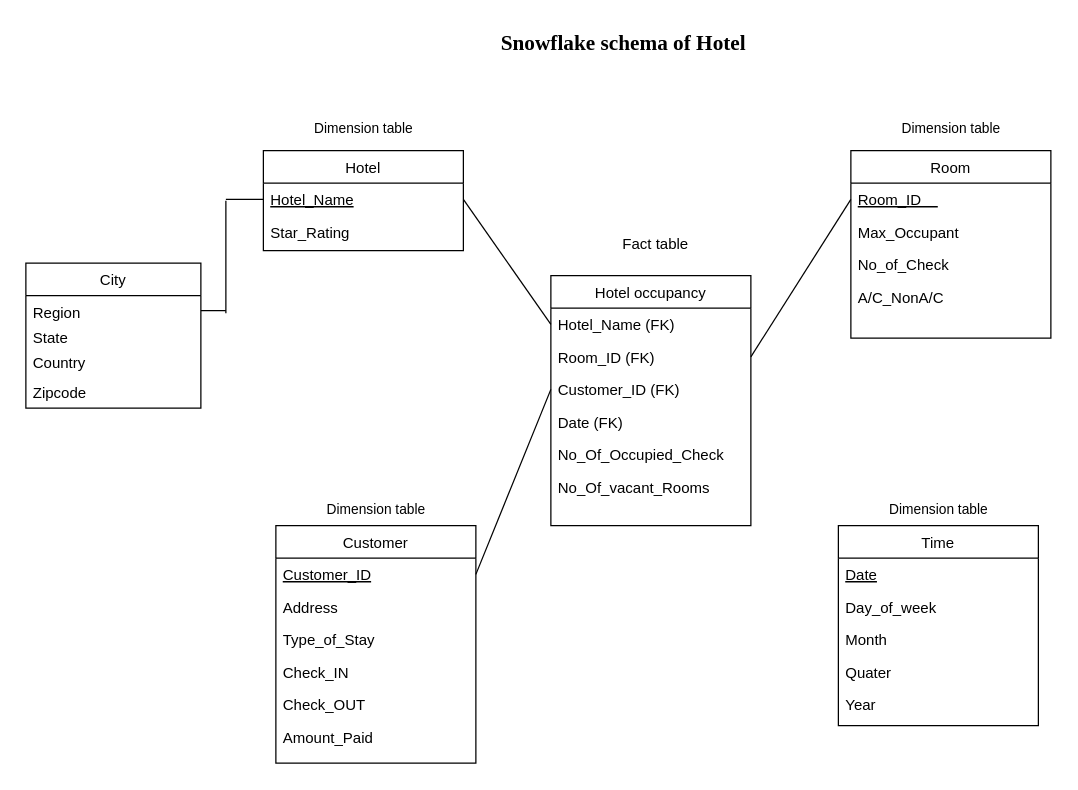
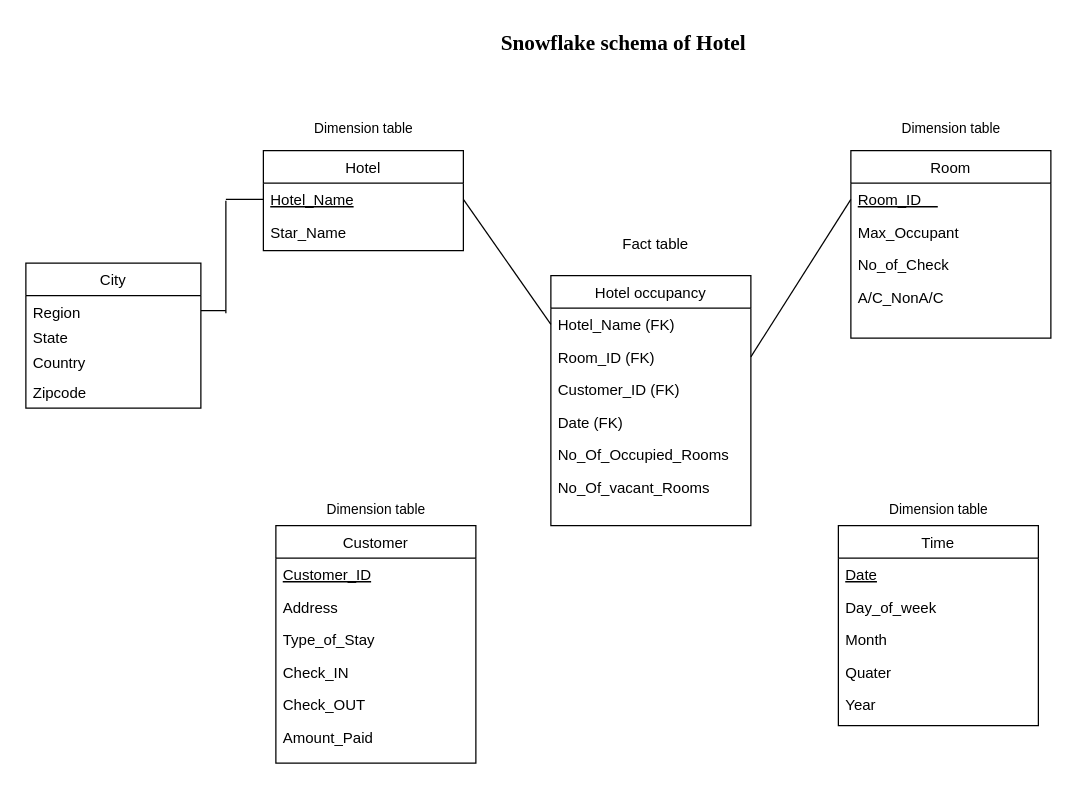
  <mxCell id="0" />
  <mxCell id="1" parent="0" />
  <mxCell id="2" value="Hotel" style="swimlane;fontStyle=0;align=center;verticalAlign=top;childLayout=stackLayout;horizontal=1;startSize=26;horizontalStack=0;resizeParent=1;resizeLast=0;collapsible=1;marginBottom=0;rounded=0;shadow=0;strokeWidth=1;" vertex="1" parent="1"><mxGeometry x="210" y="120" width="160" height="80" as="geometry"><mxRectangle x="230" y="140" width="160" height="26" as="alternateBounds" /></mxGeometry></mxCell>
  <mxCell id="3" value="Hotel_Name" style="text;align=left;verticalAlign=top;spacingLeft=4;spacingRight=4;overflow=hidden;rotatable=0;points=[[0,0.5],[1,0.5]];portConstraint=eastwest;fontStyle=4" vertex="1" parent="2"><mxGeometry y="26" width="160" height="26" as="geometry" /></mxCell>
- <mxCell id="4" value="Star_Rating" style="text;align=left;verticalAlign=top;spacingLeft=4;spacingRight=4;overflow=hidden;rotatable=0;points=[[0,0.5],[1,0.5]];portConstraint=eastwest;rounded=0;shadow=0;html=0;" vertex="1" parent="2"><mxGeometry y="52" width="160" height="26" as="geometry" /></mxCell>
+ <mxCell id="4" value="Star_Name" style="text;align=left;verticalAlign=top;spacingLeft=4;spacingRight=4;overflow=hidden;rotatable=0;points=[[0,0.5],[1,0.5]];portConstraint=eastwest;rounded=0;shadow=0;html=0;" vertex="1" parent="2"><mxGeometry y="52" width="160" height="26" as="geometry" /></mxCell>
  <mxCell id="5" value="Customer" style="swimlane;fontStyle=0;align=center;verticalAlign=top;childLayout=stackLayout;horizontal=1;startSize=26;horizontalStack=0;resizeParent=1;resizeLast=0;collapsible=1;marginBottom=0;rounded=0;shadow=0;strokeWidth=1;" vertex="1" parent="1"><mxGeometry x="220" y="420" width="160" height="190" as="geometry"><mxRectangle x="130" y="380" width="160" height="26" as="alternateBounds" /></mxGeometry></mxCell>
  <mxCell id="6" value="Customer_ID" style="text;align=left;verticalAlign=top;spacingLeft=4;spacingRight=4;overflow=hidden;rotatable=0;points=[[0,0.5],[1,0.5]];portConstraint=eastwest;fontStyle=4" vertex="1" parent="5"><mxGeometry y="26" width="160" height="26" as="geometry" /></mxCell>
  <mxCell id="7" value="Address" style="text;align=left;verticalAlign=top;spacingLeft=4;spacingRight=4;overflow=hidden;rotatable=0;points=[[0,0.5],[1,0.5]];portConstraint=eastwest;rounded=0;shadow=0;html=0;" vertex="1" parent="5"><mxGeometry y="52" width="160" height="26" as="geometry" /></mxCell>
  <mxCell id="8" value="Type_of_Stay" style="text;align=left;verticalAlign=top;spacingLeft=4;spacingRight=4;overflow=hidden;rotatable=0;points=[[0,0.5],[1,0.5]];portConstraint=eastwest;fontStyle=0" vertex="1" parent="5"><mxGeometry y="78" width="160" height="26" as="geometry" /></mxCell>
  <mxCell id="9" value="Check_IN" style="text;align=left;verticalAlign=top;spacingLeft=4;spacingRight=4;overflow=hidden;rotatable=0;points=[[0,0.5],[1,0.5]];portConstraint=eastwest;" vertex="1" parent="5"><mxGeometry y="104" width="160" height="26" as="geometry" /></mxCell>
  <mxCell id="10" value="Check_OUT" style="text;align=left;verticalAlign=top;spacingLeft=4;spacingRight=4;overflow=hidden;rotatable=0;points=[[0,0.5],[1,0.5]];portConstraint=eastwest;" vertex="1" parent="5"><mxGeometry y="130" width="160" height="26" as="geometry" /></mxCell>
  <mxCell id="11" value="Amount_Paid" style="text;align=left;verticalAlign=top;spacingLeft=4;spacingRight=4;overflow=hidden;rotatable=0;points=[[0,0.5],[1,0.5]];portConstraint=eastwest;" vertex="1" parent="5"><mxGeometry y="156" width="160" height="26" as="geometry" /></mxCell>
  <mxCell id="12" value="Time" style="swimlane;fontStyle=0;align=center;verticalAlign=top;childLayout=stackLayout;horizontal=1;startSize=26;horizontalStack=0;resizeParent=1;resizeLast=0;collapsible=1;marginBottom=0;rounded=0;shadow=0;strokeWidth=1;" vertex="1" parent="1"><mxGeometry x="670" y="420" width="160" height="160" as="geometry"><mxRectangle x="340" y="380" width="170" height="26" as="alternateBounds" /></mxGeometry></mxCell>
  <mxCell id="13" value="Date" style="text;align=left;verticalAlign=top;spacingLeft=4;spacingRight=4;overflow=hidden;rotatable=0;points=[[0,0.5],[1,0.5]];portConstraint=eastwest;fontStyle=4" vertex="1" parent="12"><mxGeometry y="26" width="160" height="26" as="geometry" /></mxCell>
  <mxCell id="14" value="Day_of_week" style="text;align=left;verticalAlign=top;spacingLeft=4;spacingRight=4;overflow=hidden;rotatable=0;points=[[0,0.5],[1,0.5]];portConstraint=eastwest;" vertex="1" parent="12"><mxGeometry y="52" width="160" height="26" as="geometry" /></mxCell>
  <mxCell id="15" value="Month" style="text;align=left;verticalAlign=top;spacingLeft=4;spacingRight=4;overflow=hidden;rotatable=0;points=[[0,0.5],[1,0.5]];portConstraint=eastwest;" vertex="1" parent="12"><mxGeometry y="78" width="160" height="26" as="geometry" /></mxCell>
  <mxCell id="16" value="Quater" style="text;align=left;verticalAlign=top;spacingLeft=4;spacingRight=4;overflow=hidden;rotatable=0;points=[[0,0.5],[1,0.5]];portConstraint=eastwest;" vertex="1" parent="12"><mxGeometry y="104" width="160" height="26" as="geometry" /></mxCell>
  <mxCell id="17" value="Year" style="text;align=left;verticalAlign=top;spacingLeft=4;spacingRight=4;overflow=hidden;rotatable=0;points=[[0,0.5],[1,0.5]];portConstraint=eastwest;" vertex="1" parent="12"><mxGeometry y="130" width="160" height="26" as="geometry" /></mxCell>
  <mxCell id="18" value="Room" style="swimlane;fontStyle=0;align=center;verticalAlign=top;childLayout=stackLayout;horizontal=1;startSize=26;horizontalStack=0;resizeParent=1;resizeLast=0;collapsible=1;marginBottom=0;rounded=0;shadow=0;strokeWidth=1;" vertex="1" parent="1"><mxGeometry x="680" y="120" width="160" height="150" as="geometry"><mxRectangle x="550" y="140" width="160" height="26" as="alternateBounds" /></mxGeometry></mxCell>
  <mxCell id="19" value="Room_ID    " style="text;align=left;verticalAlign=top;spacingLeft=4;spacingRight=4;overflow=hidden;rotatable=0;points=[[0,0.5],[1,0.5]];portConstraint=eastwest;fontStyle=4" vertex="1" parent="18"><mxGeometry y="26" width="160" height="26" as="geometry" /></mxCell>
  <mxCell id="20" value="Max_Occupant" style="text;align=left;verticalAlign=top;spacingLeft=4;spacingRight=4;overflow=hidden;rotatable=0;points=[[0,0.5],[1,0.5]];portConstraint=eastwest;rounded=0;shadow=0;html=0;" vertex="1" parent="18"><mxGeometry y="52" width="160" height="26" as="geometry" /></mxCell>
  <mxCell id="21" value="No_of_Check" style="text;align=left;verticalAlign=top;spacingLeft=4;spacingRight=4;overflow=hidden;rotatable=0;points=[[0,0.5],[1,0.5]];portConstraint=eastwest;rounded=0;shadow=0;html=0;" vertex="1" parent="18"><mxGeometry y="78" width="160" height="26" as="geometry" /></mxCell>
  <mxCell id="22" value="A/C_NonA/C" style="text;align=left;verticalAlign=top;spacingLeft=4;spacingRight=4;overflow=hidden;rotatable=0;points=[[0,0.5],[1,0.5]];portConstraint=eastwest;rounded=0;shadow=0;html=0;" vertex="1" parent="18"><mxGeometry y="104" width="160" height="26" as="geometry" /></mxCell>
  <mxCell id="23" value="Hotel occupancy" style="swimlane;fontStyle=0;align=center;verticalAlign=top;childLayout=stackLayout;horizontal=1;startSize=26;horizontalStack=0;resizeParent=1;resizeLast=0;collapsible=1;marginBottom=0;rounded=0;shadow=0;strokeWidth=1;" vertex="1" parent="1"><mxGeometry x="440" y="220" width="160" height="200" as="geometry"><mxRectangle x="550" y="140" width="160" height="26" as="alternateBounds" /></mxGeometry></mxCell>
  <mxCell id="24" value="Hotel_Name (FK)" style="text;align=left;verticalAlign=top;spacingLeft=4;spacingRight=4;overflow=hidden;rotatable=0;points=[[0,0.5],[1,0.5]];portConstraint=eastwest;" vertex="1" parent="23"><mxGeometry y="26" width="160" height="26" as="geometry" /></mxCell>
  <mxCell id="25" value="Room_ID (FK)   " style="text;align=left;verticalAlign=top;spacingLeft=4;spacingRight=4;overflow=hidden;rotatable=0;points=[[0,0.5],[1,0.5]];portConstraint=eastwest;rounded=0;shadow=0;html=0;fontStyle=0" vertex="1" parent="23"><mxGeometry y="52" width="160" height="26" as="geometry" /></mxCell>
  <mxCell id="26" value="Customer_ID (FK)" style="text;align=left;verticalAlign=top;spacingLeft=4;spacingRight=4;overflow=hidden;rotatable=0;points=[[0,0.5],[1,0.5]];portConstraint=eastwest;rounded=0;shadow=0;html=0;fontStyle=0" vertex="1" parent="23"><mxGeometry y="78" width="160" height="26" as="geometry" /></mxCell>
  <mxCell id="27" value="Date (FK)" style="text;align=left;verticalAlign=top;spacingLeft=4;spacingRight=4;overflow=hidden;rotatable=0;points=[[0,0.5],[1,0.5]];portConstraint=eastwest;rounded=0;shadow=0;html=0;fontStyle=0" vertex="1" parent="23"><mxGeometry y="104" width="160" height="26" as="geometry" /></mxCell>
- <mxCell id="28" value="No_Of_Occupied_Check" style="text;align=left;verticalAlign=top;spacingLeft=4;spacingRight=4;overflow=hidden;rotatable=0;points=[[0,0.5],[1,0.5]];portConstraint=eastwest;rounded=0;shadow=0;html=0;" vertex="1" parent="23"><mxGeometry y="130" width="160" height="26" as="geometry" /></mxCell>
+ <mxCell id="28" value="No_Of_Occupied_Rooms" style="text;align=left;verticalAlign=top;spacingLeft=4;spacingRight=4;overflow=hidden;rotatable=0;points=[[0,0.5],[1,0.5]];portConstraint=eastwest;rounded=0;shadow=0;html=0;" vertex="1" parent="23"><mxGeometry y="130" width="160" height="26" as="geometry" /></mxCell>
  <mxCell id="29" value="No_Of_vacant_Rooms" style="text;align=left;verticalAlign=top;spacingLeft=4;spacingRight=4;overflow=hidden;rotatable=0;points=[[0,0.5],[1,0.5]];portConstraint=eastwest;rounded=0;shadow=0;html=0;" vertex="1" parent="23"><mxGeometry y="156" width="160" height="26" as="geometry" /></mxCell>
  <mxCell id="30" value="" style="endArrow=none;html=1;rounded=0;entryX=1;entryY=0.5;entryDx=0;entryDy=0;exitX=0;exitY=0.5;exitDx=0;exitDy=0;" edge="1" parent="1" source="24" target="3"><mxGeometry width="50" height="50" relative="1" as="geometry"><mxPoint x="490" y="320" as="sourcePoint" /><mxPoint x="540" y="270" as="targetPoint" /></mxGeometry></mxCell>
- <mxCell id="31" value="" style="endArrow=none;html=1;rounded=0;exitX=1;exitY=0.5;exitDx=0;exitDy=0;entryX=0;entryY=0.5;entryDx=0;entryDy=0;" edge="1" parent="1" source="6" target="26"><mxGeometry width="50" height="50" relative="1" as="geometry"><mxPoint x="490" y="320" as="sourcePoint" /><mxPoint x="540" y="270" as="targetPoint" /></mxGeometry></mxCell>
  <mxCell id="32" value="" style="endArrow=none;html=1;rounded=0;entryX=0;entryY=0.5;entryDx=0;entryDy=0;exitX=1;exitY=0.5;exitDx=0;exitDy=0;" edge="1" parent="1" source="25" target="19"><mxGeometry width="50" height="50" relative="1" as="geometry"><mxPoint x="490" y="320" as="sourcePoint" /><mxPoint x="540" y="270" as="targetPoint" /></mxGeometry></mxCell>
  <mxCell id="33" value="&lt;p style=&quot;font-size: 11px;&quot;&gt;&lt;br style=&quot;font-size: 11px;&quot;&gt;&lt;span style=&quot;font-size: 11px;&quot;&gt;Dimension table&lt;/span&gt;&lt;/p&gt;" style="text;html=1;align=center;verticalAlign=middle;resizable=0;points=[];autosize=1;strokeColor=none;fillColor=none;fontSize=11;" vertex="1" parent="1"><mxGeometry x="255" y="375" width="90" height="50" as="geometry" /></mxCell>
  <mxCell id="34" value="&lt;p style=&quot;font-size: 11px;&quot;&gt;&lt;br style=&quot;font-size: 11px;&quot;&gt;&lt;span style=&quot;font-size: 11px;&quot;&gt;Dimension table&lt;/span&gt;&lt;/p&gt;" style="text;html=1;align=center;verticalAlign=middle;resizable=0;points=[];autosize=1;strokeColor=none;fillColor=none;fontSize=11;" vertex="1" parent="1"><mxGeometry x="705" y="375" width="90" height="50" as="geometry" /></mxCell>
  <mxCell id="35" value="&lt;p style=&quot;font-size: 11px;&quot;&gt;&lt;br style=&quot;font-size: 11px;&quot;&gt;&lt;span style=&quot;font-size: 11px;&quot;&gt;Dimension table&lt;/span&gt;&lt;/p&gt;" style="text;html=1;align=center;verticalAlign=middle;resizable=0;points=[];autosize=1;strokeColor=none;fillColor=none;fontSize=11;" vertex="1" parent="1"><mxGeometry x="245" y="70" width="90" height="50" as="geometry" /></mxCell>
  <mxCell id="36" value="&lt;p style=&quot;font-size: 11px;&quot;&gt;&lt;br style=&quot;font-size: 11px;&quot;&gt;&lt;span style=&quot;font-size: 11px;&quot;&gt;Dimension table&lt;/span&gt;&lt;/p&gt;" style="text;html=1;align=center;verticalAlign=middle;resizable=0;points=[];autosize=1;strokeColor=none;fillColor=none;fontSize=11;rotation=0;" vertex="1" parent="1"><mxGeometry x="715" y="70" width="90" height="50" as="geometry" /></mxCell>
  <mxCell id="37" value="Fact table" style="text;html=1;strokeColor=none;fillColor=none;align=center;verticalAlign=middle;whiteSpace=wrap;rounded=0;" vertex="1" parent="1"><mxGeometry x="494" y="180" width="60" height="30" as="geometry" /></mxCell>
  <mxCell id="38" value="Snowflake schema of Hotel&amp;nbsp;" style="text;html=1;align=center;verticalAlign=middle;resizable=0;points=[];autosize=1;strokeColor=none;fillColor=none;fontSize=17;fontFamily=Verdana;fontStyle=1" vertex="1" parent="1"><mxGeometry x="360" y="20" width="280" height="30" as="geometry" /></mxCell>
  <mxCell id="39" value="City" style="swimlane;fontStyle=0;childLayout=stackLayout;horizontal=1;startSize=26;fillColor=none;horizontalStack=0;resizeParent=1;resizeParentMax=0;resizeLast=0;collapsible=1;marginBottom=0;" vertex="1" parent="1"><mxGeometry x="20" y="210" width="140" height="116" as="geometry" /></mxCell>
  <mxCell id="40" value="Region" style="text;align=left;verticalAlign=top;spacingLeft=4;spacingRight=4;overflow=hidden;rotatable=0;points=[[0,0.5],[1,0.5]];portConstraint=eastwest;rounded=0;shadow=0;html=0;" vertex="1" parent="39"><mxGeometry y="26" width="140" height="24" as="geometry" /></mxCell>
  <mxCell id="41" value="State" style="text;html=1;align=left;verticalAlign=middle;resizable=0;points=[];autosize=1;strokeColor=none;fillColor=none;spacingLeft=4;" vertex="1" parent="39"><mxGeometry y="50" width="140" height="20" as="geometry" /></mxCell>
  <mxCell id="42" value="Country" style="text;html=1;align=left;verticalAlign=middle;resizable=0;points=[];autosize=1;strokeColor=none;fillColor=none;spacingLeft=4;" vertex="1" parent="39"><mxGeometry y="70" width="140" height="20" as="geometry" /></mxCell>
  <mxCell id="43" value="Zipcode" style="text;align=left;verticalAlign=top;spacingLeft=4;spacingRight=4;overflow=hidden;rotatable=0;points=[[0,0.5],[1,0.5]];portConstraint=eastwest;rounded=0;shadow=0;html=0;" vertex="1" parent="39"><mxGeometry y="90" width="140" height="26" as="geometry" /></mxCell>
  <mxCell id="44" value="" style="endArrow=none;html=1;rounded=0;entryX=0;entryY=0.5;entryDx=0;entryDy=0;" edge="1" parent="1" target="3"><mxGeometry width="50" height="50" relative="1" as="geometry"><mxPoint x="180" y="159" as="sourcePoint" /><mxPoint x="540" y="350" as="targetPoint" /></mxGeometry></mxCell>
  <mxCell id="45" value="" style="endArrow=none;html=1;rounded=0;" edge="1" parent="1"><mxGeometry width="50" height="50" relative="1" as="geometry"><mxPoint x="180" y="250" as="sourcePoint" /><mxPoint x="180" y="160" as="targetPoint" /></mxGeometry></mxCell>
  <mxCell id="46" value="" style="endArrow=none;html=1;rounded=0;entryX=1;entryY=0.5;entryDx=0;entryDy=0;" edge="1" parent="1" target="40"><mxGeometry width="50" height="50" relative="1" as="geometry"><mxPoint x="180" y="248" as="sourcePoint" /><mxPoint x="170" y="250" as="targetPoint" /></mxGeometry></mxCell>
